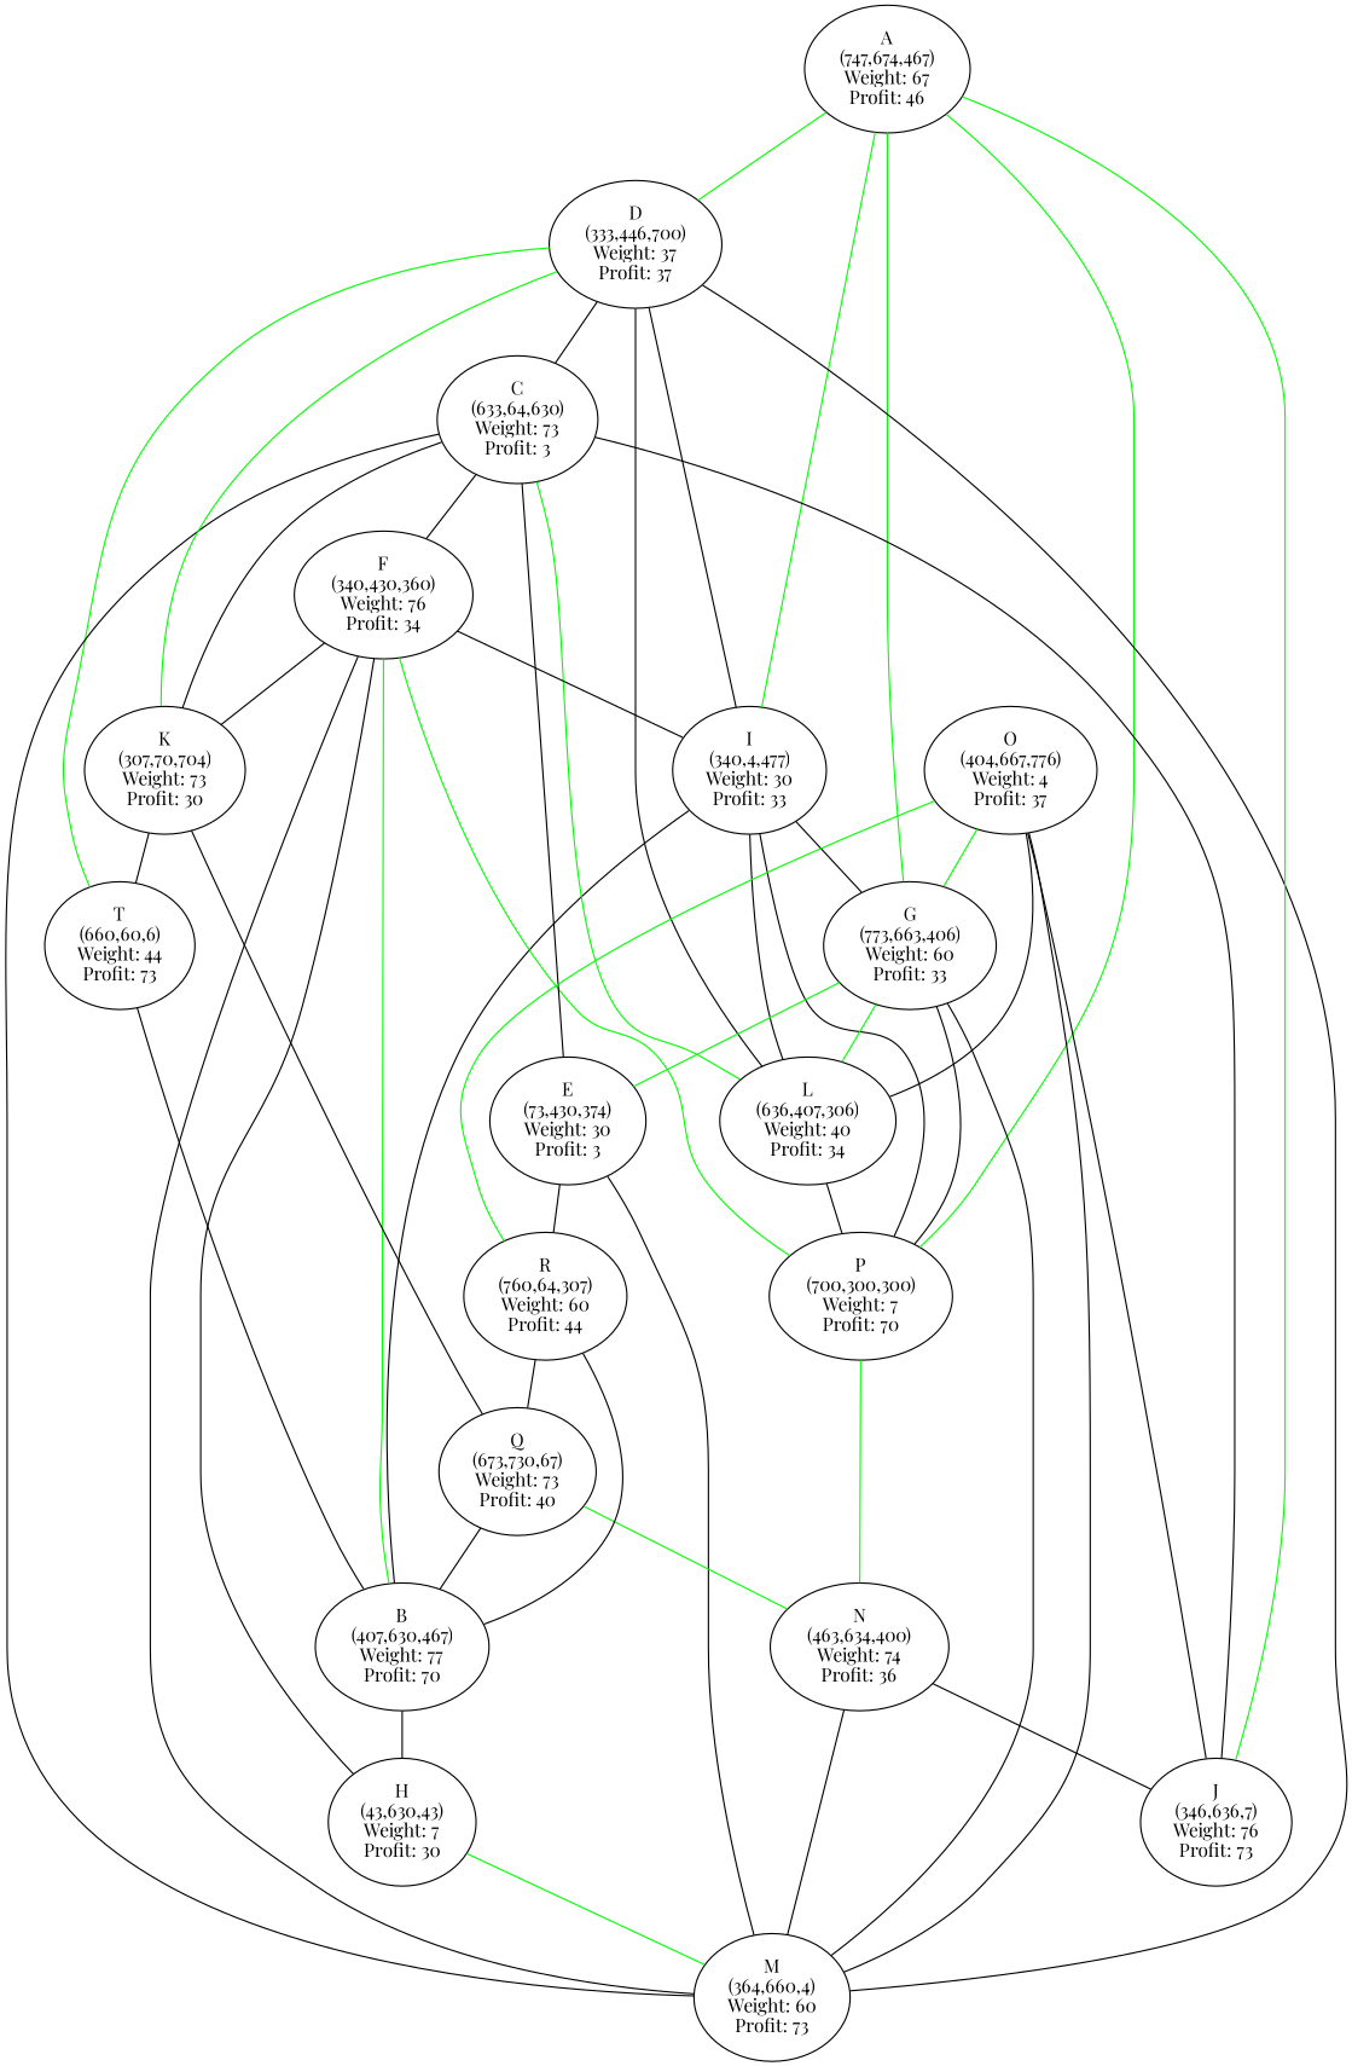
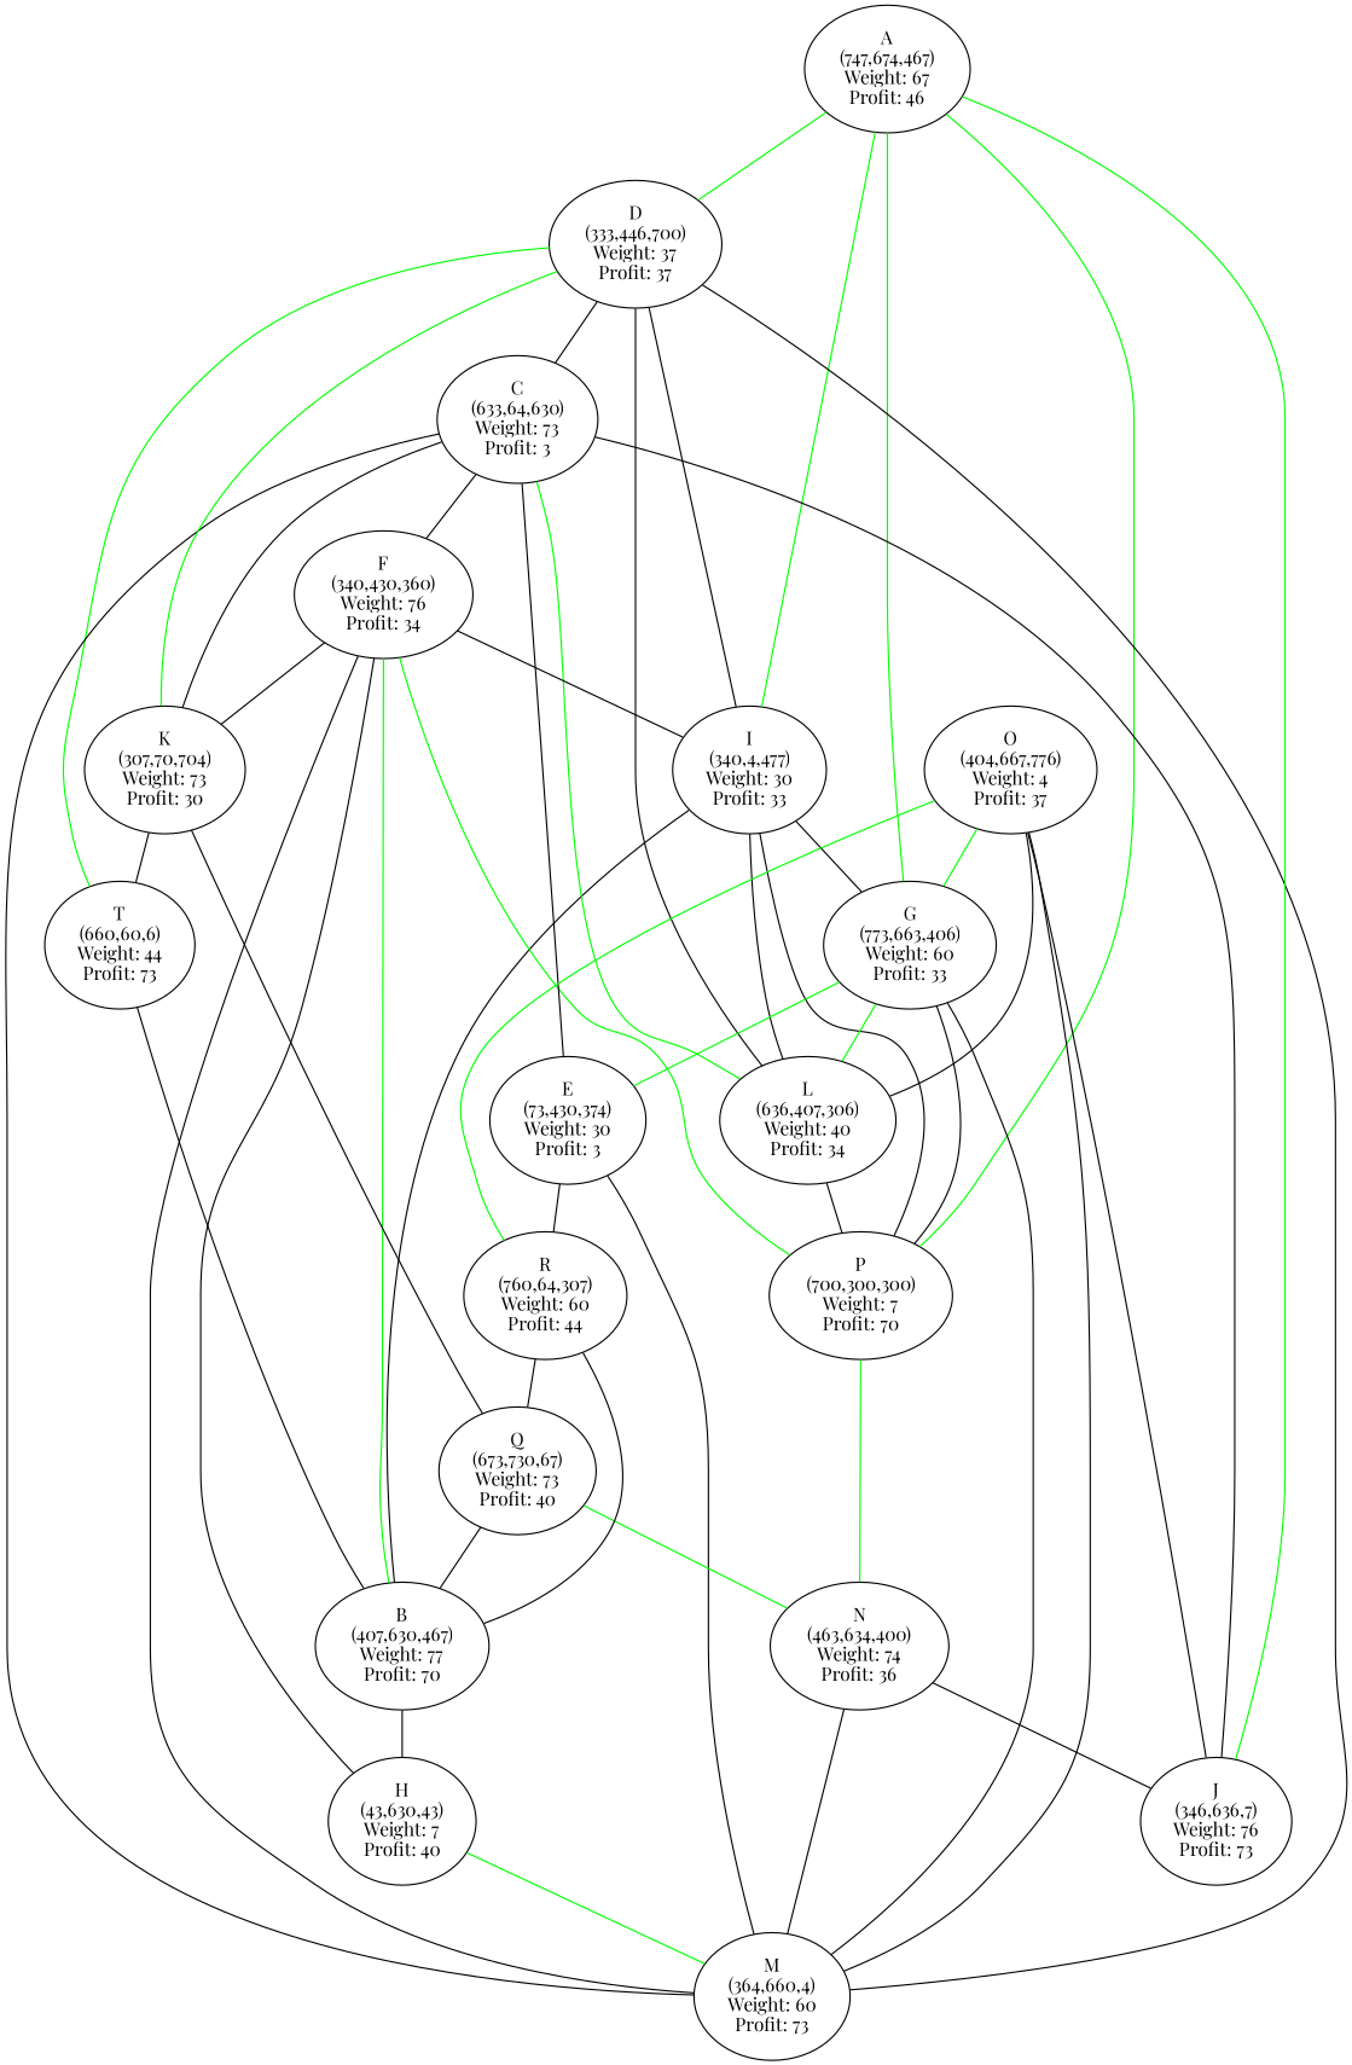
  graph {
    fontname="Playfair Display"
    node [fontname="Playfair Display"]
    edge [fontname="Playfair Display"]
    n1 [label="A\n(747,674,467)\nWeight: 67\nProfit: 46"]
    n2 [label="D\n(333,446,700)\nWeight: 37\nProfit: 37"]
    n3 [label="I\n(340,4,477)\nWeight: 30\nProfit: 33"]
    n4 [label="P\n(700,300,300)\nWeight: 7\nProfit: 70"]
    n5 [label="C\n(633,64,630)\nWeight: 73\nProfit: 3"]
    n6 [label="L\n(636,407,306)\nWeight: 40\nProfit: 34"]
    n7 [label="T\n(660,60,6)\nWeight: 44\nProfit: 73"]
    n8 [label="B\n(407,630,467)\nWeight: 77\nProfit: 70"]
    n9 [label="G\n(773,663,406)\nWeight: 60\nProfit: 33"]
    n10 [label="F\n(340,430,360)\nWeight: 76\nProfit: 34"]
    n11 [label="N\n(463,634,400)\nWeight: 74\nProfit: 36"]
-   n12 [label="H\n(43,630,43)\nWeight: 7\nProfit: 30"]
+   n12 [label="H\n(43,630,43)\nWeight: 7\nProfit: 40"]
    n13 [label="M\n(364,660,4)\nWeight: 60\nProfit: 73"]
    n14 [label="K\n(307,70,704)\nWeight: 73\nProfit: 30"]
    n15 [label="Q\n(673,730,67)\nWeight: 73\nProfit: 40"]
    n16 [label="E\n(73,430,374)\nWeight: 30\nProfit: 3"]
    n17 [label="R\n(760,64,307)\nWeight: 60\nProfit: 44"]
    n18 [label="J\n(346,636,7)\nWeight: 76\nProfit: 73"]
    n19 [label="O\n(404,667,776)\nWeight: 4\nProfit: 37"]
    n1 -- n2 [color=green]
    n1 -- n3 [color=green]
    n1 -- n4 [color=green]
    n2 -- n5
    n2 -- n6
    n2 -- n7 [color=green]
    n3 -- n2
    n3 -- n4
    n3 -- n8
    n3 -- n9
    n4 -- n10 [color=green]
    n4 -- n11 [color=green]
    n5 -- n10
    n5 -- n14
    n6 -- n3
    n6 -- n4
    n6 -- n5 [color=green]
    n7 -- n8
    n8 -- n12
    n9 -- n1 [color=green]
    n9 -- n4
    n9 -- n6 [color=green]
    n9 -- n16 [color=green]
    n10 -- n3
    n10 -- n8 [color=green]
    n10 -- n14
    n11 -- n13
    n11 -- n18
    n12 -- n10
    n12 -- n13 [color=green]
    n13 -- n2
    n13 -- n5
    n13 -- n9 [color=black]
    n13 -- n10
    n13 -- n16
    n14 -- n2 [color=green]
    n14 -- n7
    n14 -- n15
    n15 -- n8
    n15 -- n11 [color=green]
    n16 -- n5
    n16 -- n17
    n17 -- n8
    n17 -- n15
    n18 -- n1 [color=green]
    n18 -- n5
    n19 -- n6
    n19 -- n9 [color=green]
    n19 -- n13
    n19 -- n17 [color=green]
    n19 -- n18
  }
